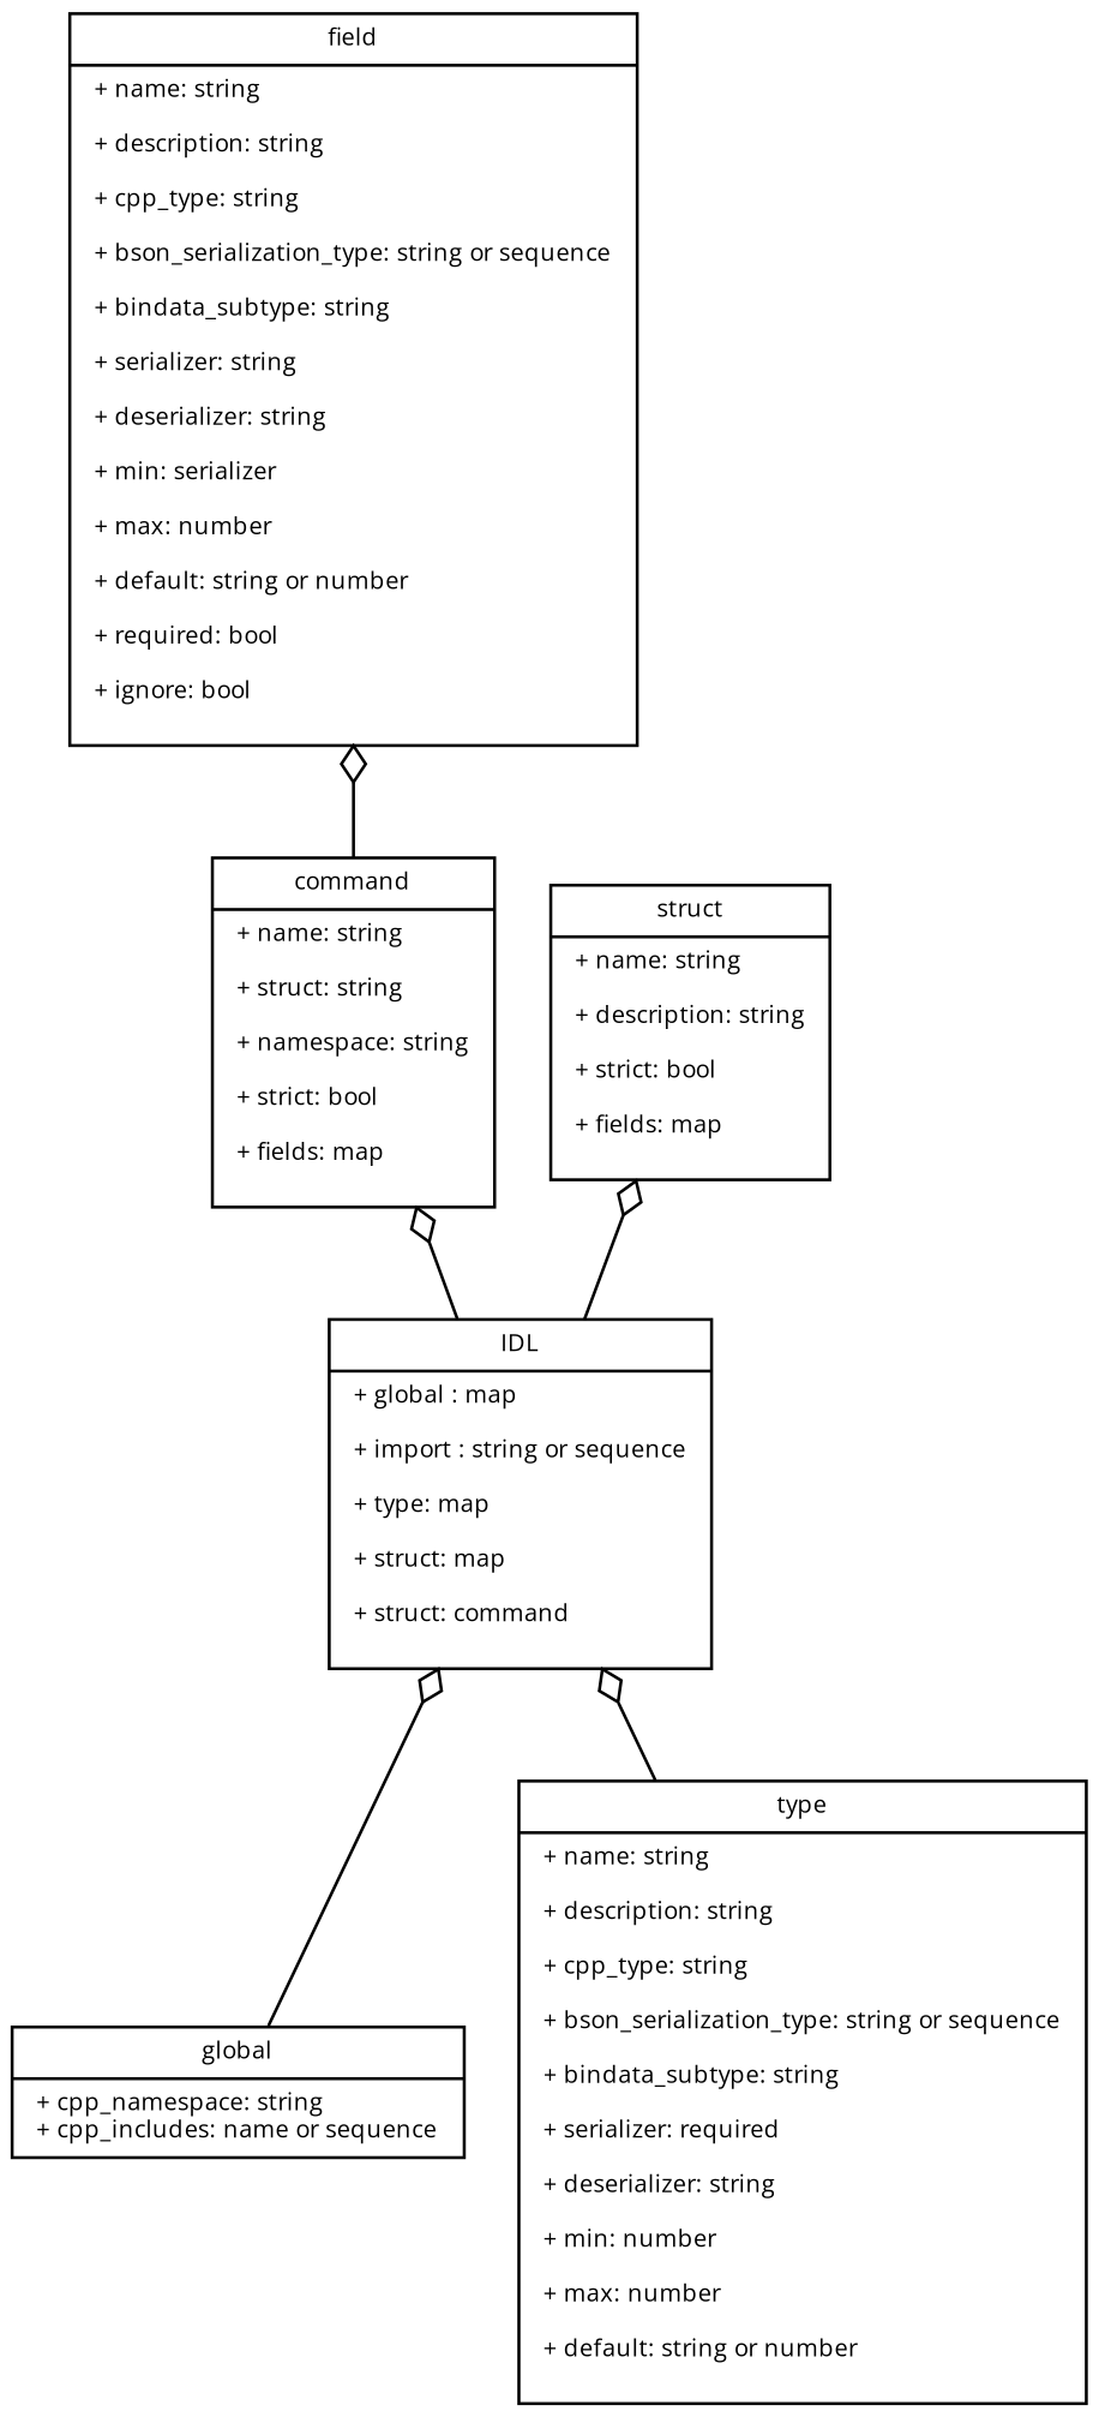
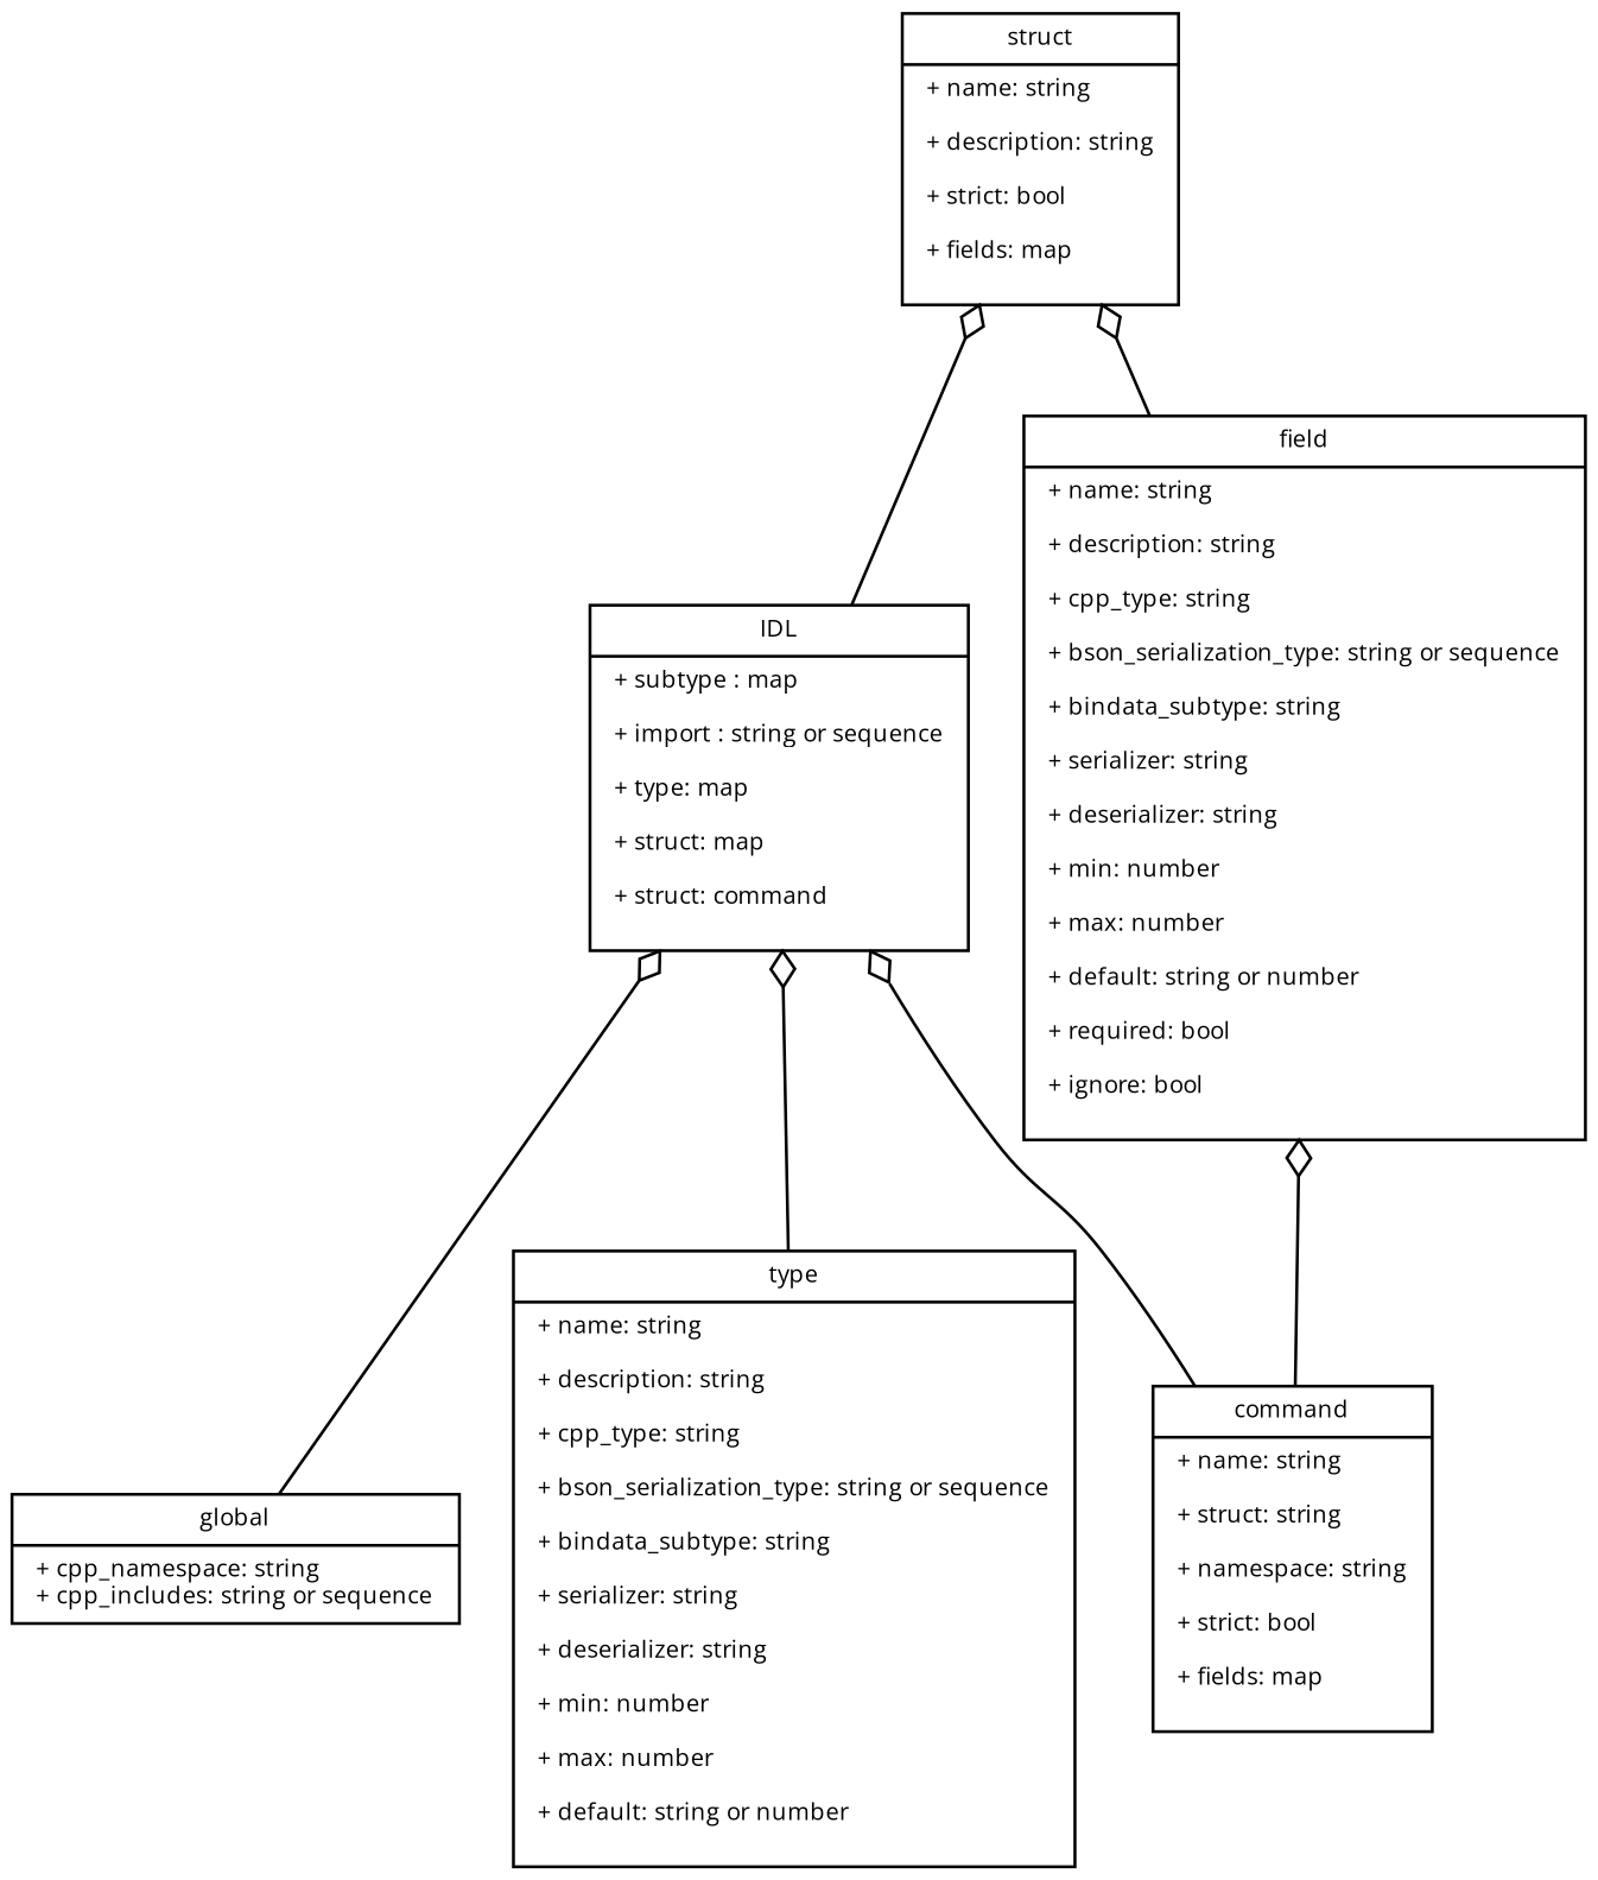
  digraph {
    fontname="Open Sans"
    fontsize=8
    node [fontname="Open Sans" fontsize=8 shape=record]
    edge [arrowtail=odiamond dir=back fontname="Open Sans"]
-   n1 [label="{IDL|+ global : map\l\n+ import : string or sequence\l\n+ type: map\l\n+ struct: map\l\n+ struct: command\l\n}"]
-   n2 [label="{global|+ cpp_namespace: string\l+ cpp_includes: name or sequence }"]
-   n3 [label="{type|+ name: string\l\n+ description: string\l\n+ cpp_type: string\l\n+ bson_serialization_type: string or sequence\l\n+ bindata_subtype: string\l\n+ serializer: required\l\n+ deserializer: string\l\n+ min: number\l\n+ max: number\l\n+ default: string or number\l\n}"]
+   n1 [label="{IDL|+ subtype : map\l\n+ import : string or sequence\l\n+ type: map\l\n+ struct: map\l\n+ struct: command\l\n}"]
+   n2 [label="{global|+ cpp_namespace: string\l+ cpp_includes: string or sequence }"]
+   n3 [label="{type|+ name: string\l\n+ description: string\l\n+ cpp_type: string\l\n+ bson_serialization_type: string or sequence\l\n+ bindata_subtype: string\l\n+ serializer: string\l\n+ deserializer: string\l\n+ min: number\l\n+ max: number\l\n+ default: string or number\l\n}"]
    n4 [label="{command|+ name: string\l\n+ struct: string\l\n+ namespace: string\l\n+ strict: bool\l\n+ fields: map\l\n}"]
    n5 [label="{struct|+ name: string\l\n+ description: string\l\n+ strict: bool\l\n+ fields: map\l\n}"]
-   n6 [label="{field|+ name: string\l\n+ description: string\l\n+ cpp_type: string\l\n+ bson_serialization_type: string or sequence\l\n+ bindata_subtype: string\l\n+ serializer: string\l\n+ deserializer: string\l\n+ min: serializer\l\n+ max: number\l\n+ default: string or number\l\n+ required: bool\l\n+ ignore: bool\l\n}"]
+   n6 [label="{field|+ name: string\l\n+ description: string\l\n+ cpp_type: string\l\n+ bson_serialization_type: string or sequence\l\n+ bindata_subtype: string\l\n+ serializer: string\l\n+ deserializer: string\l\n+ min: number\l\n+ max: number\l\n+ default: string or number\l\n+ required: bool\l\n+ ignore: bool\l\n}"]
    n1 -> n2
    n1 -> n3
-   n4 -> n1
+   n1 -> n4
    n5 -> n1
+   n5 -> n6
    n6 -> n4
  }
